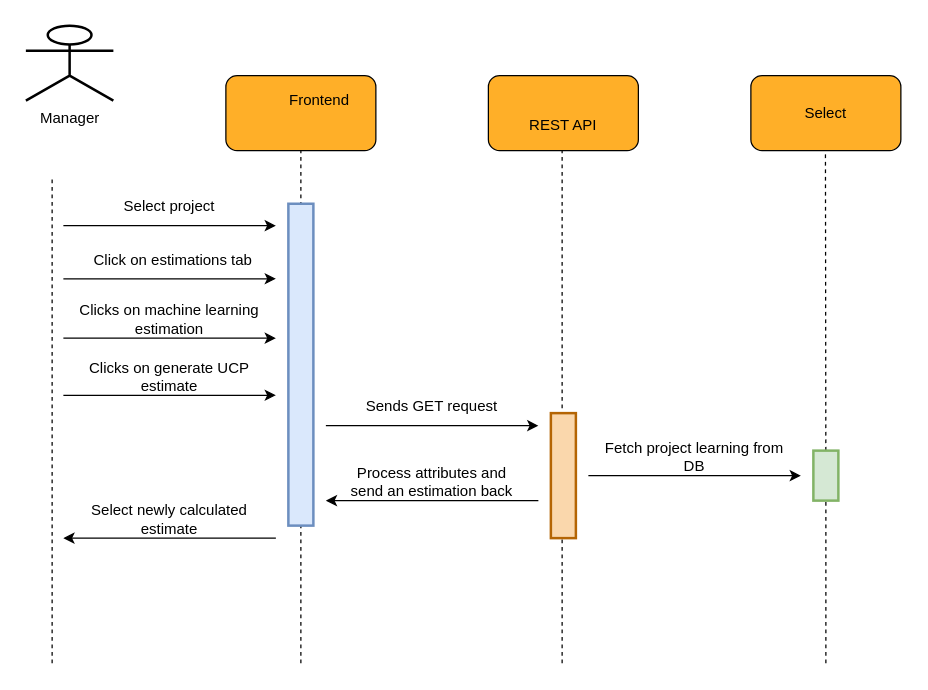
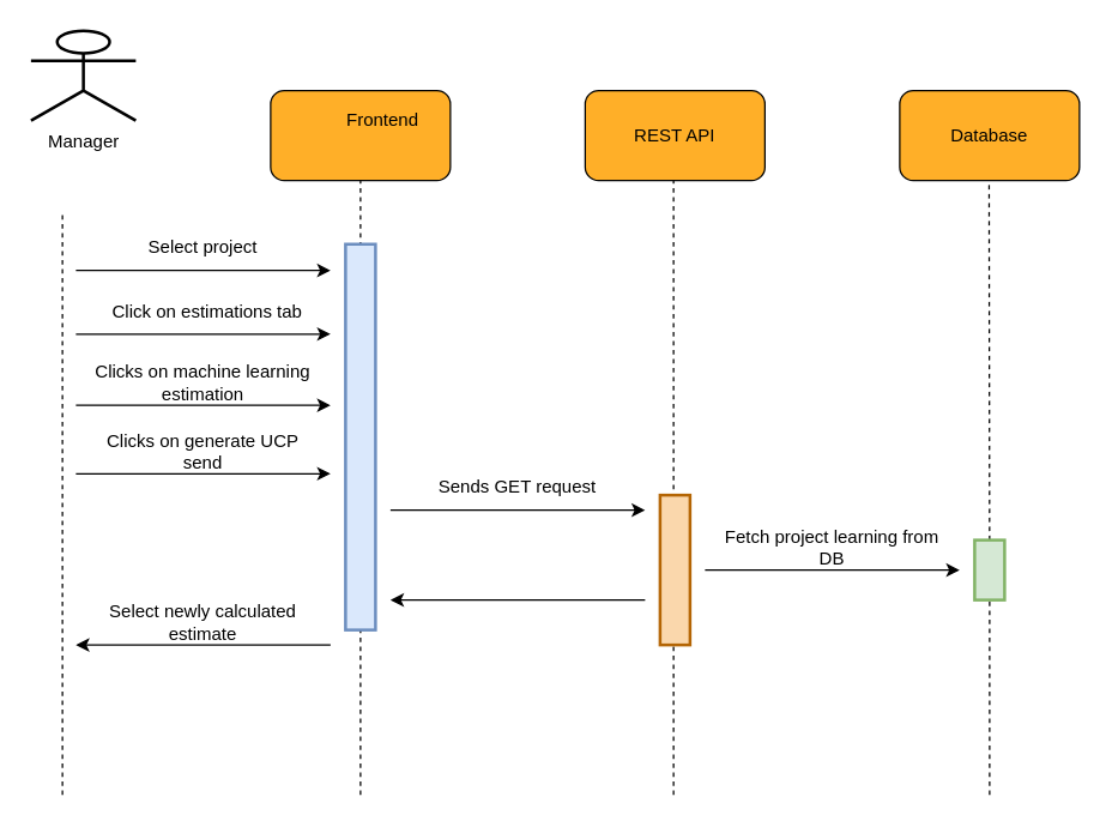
  <mxCell id="0" />
  <mxCell id="1" parent="0" />
  <mxCell id="2" value="" style="endArrow=none;dashed=1;html=1;rounded=0;jumpSize=6;strokeWidth=1;startArrow=none;fontSize=12;" edge="1" parent="1"><mxGeometry width="50" height="50" relative="1" as="geometry"><mxPoint x="449" y="530" as="sourcePoint" /><mxPoint x="449" y="120" as="targetPoint" /></mxGeometry></mxCell>
  <mxCell id="3" value="" style="group;fontSize=12;" vertex="1" connectable="0" parent="1"><mxGeometry x="180" y="60" width="120" height="60" as="geometry" /></mxCell>
  <mxCell id="4" value="" style="rounded=1;whiteSpace=wrap;html=1;fillColor=#FFAF28;fontSize=12;" vertex="1" parent="3"><mxGeometry width="120" height="60" as="geometry" /></mxCell>
  <mxCell id="5" value="&lt;font style=&quot;font-size: 12px;&quot;&gt;Frontend&lt;/font&gt;" style="text;html=1;strokeColor=none;fillColor=none;align=center;verticalAlign=middle;whiteSpace=wrap;rounded=0;fontSize=12;" vertex="1" parent="3"><mxGeometry x="45" y="5" width="60" height="30" as="geometry" /></mxCell>
  <mxCell id="6" value="" style="group;fontSize=12;" vertex="1" connectable="0" parent="1"><mxGeometry x="390" y="60" width="120" height="60" as="geometry" /></mxCell>
  <mxCell id="7" value="" style="rounded=1;whiteSpace=wrap;html=1;fillColor=#FFAF28;fontSize=12;" vertex="1" parent="6"><mxGeometry width="120" height="60" as="geometry" /></mxCell>
- <mxCell id="8" value="&lt;font style=&quot;font-size: 12px;&quot;&gt;REST API&lt;/font&gt;" style="text;html=1;strokeColor=none;fillColor=none;align=center;verticalAlign=middle;whiteSpace=wrap;rounded=0;fontSize=12;" vertex="1" parent="6"><mxGeometry x="30" y="25" width="60" height="30" as="geometry" /></mxCell>
+ <mxCell id="8" value="&lt;font style=&quot;font-size: 12px;&quot;&gt;REST API&lt;/font&gt;" style="text;html=1;strokeColor=none;fillColor=none;align=center;verticalAlign=middle;whiteSpace=wrap;rounded=0;fontSize=12;" vertex="1" parent="6"><mxGeometry x="30" y="15" width="60" height="30" as="geometry" /></mxCell>
  <mxCell id="9" value="" style="endArrow=none;dashed=1;html=1;rounded=0;entryX=0.5;entryY=1;entryDx=0;entryDy=0;jumpSize=6;strokeWidth=1;fontSize=12;" edge="1" parent="1" target="4"><mxGeometry width="50" height="50" relative="1" as="geometry"><mxPoint x="240" y="530" as="sourcePoint" /><mxPoint x="390" y="40" as="targetPoint" /></mxGeometry></mxCell>
  <mxCell id="10" value="Manager" style="shape=umlActor;verticalLabelPosition=bottom;verticalAlign=top;html=1;outlineConnect=0;rounded=1;strokeWidth=2;fontSize=12;" vertex="1" parent="1"><mxGeometry x="20" y="20" width="70" height="60" as="geometry" /></mxCell>
  <mxCell id="11" value="" style="endArrow=none;dashed=1;html=1;rounded=0;jumpSize=6;strokeWidth=1;fontSize=12;" edge="1" parent="1"><mxGeometry width="50" height="50" relative="1" as="geometry"><mxPoint x="41" y="530" as="sourcePoint" /><mxPoint x="41" y="140" as="targetPoint" /></mxGeometry></mxCell>
  <mxCell id="12" value="" style="group;fontSize=12;" vertex="1" connectable="0" parent="1"><mxGeometry x="600" y="60" width="120" height="60" as="geometry" /></mxCell>
  <mxCell id="13" value="" style="rounded=1;whiteSpace=wrap;html=1;fillColor=#FFAF28;fontSize=12;" vertex="1" parent="12"><mxGeometry width="120" height="60" as="geometry" /></mxCell>
- <mxCell id="14" value="&lt;font style=&quot;font-size: 12px&quot;&gt;Select&lt;/font&gt;" style="text;html=1;strokeColor=none;fillColor=none;align=center;verticalAlign=middle;whiteSpace=wrap;rounded=0;fontSize=12;" vertex="1" parent="12"><mxGeometry x="30" y="15" width="60" height="30" as="geometry" /></mxCell>
+ <mxCell id="14" value="&lt;font style=&quot;font-size: 12px&quot;&gt;Database&lt;/font&gt;" style="text;html=1;strokeColor=none;fillColor=none;align=center;verticalAlign=middle;whiteSpace=wrap;rounded=0;fontSize=12;" vertex="1" parent="12"><mxGeometry x="30" y="15" width="60" height="30" as="geometry" /></mxCell>
  <mxCell id="15" value="" style="endArrow=none;dashed=1;html=1;rounded=0;jumpSize=6;strokeWidth=1;fontSize=12;startArrow=none;" edge="1" parent="1" source="22"><mxGeometry width="50" height="50" relative="1" as="geometry"><mxPoint x="659.66" y="620" as="sourcePoint" /><mxPoint x="659.66" y="120" as="targetPoint" /></mxGeometry></mxCell>
  <mxCell id="16" value="" style="endArrow=classic;html=1;rounded=0;" edge="1" parent="1"><mxGeometry width="50" height="50" relative="1" as="geometry"><mxPoint x="50" y="180" as="sourcePoint" /><mxPoint x="220" y="180" as="targetPoint" /></mxGeometry></mxCell>
  <mxCell id="17" value="Select project" style="text;html=1;strokeColor=none;fillColor=none;align=center;verticalAlign=middle;whiteSpace=wrap;rounded=0;" vertex="1" parent="1"><mxGeometry x="60" y="150" width="150" height="30" as="geometry" /></mxCell>
  <mxCell id="18" value="" style="endArrow=classic;html=1;rounded=0;" edge="1" parent="1"><mxGeometry width="50" height="50" relative="1" as="geometry"><mxPoint x="50" y="222.5" as="sourcePoint" /><mxPoint x="220" y="222.5" as="targetPoint" /></mxGeometry></mxCell>
  <mxCell id="19" value="Click on estimations tab" style="text;html=1;strokeColor=none;fillColor=none;align=center;verticalAlign=middle;whiteSpace=wrap;rounded=0;" vertex="1" parent="1"><mxGeometry x="62.5" y="192.5" width="150" height="30" as="geometry" /></mxCell>
  <mxCell id="20" value="" style="rounded=0;whiteSpace=wrap;html=1;fontSize=12;strokeWidth=2;fillColor=#dae8fc;strokeColor=#6c8ebf;" vertex="1" parent="1"><mxGeometry x="230" y="162.5" width="20" height="257.5" as="geometry" /></mxCell>
  <mxCell id="21" value="" style="rounded=0;whiteSpace=wrap;html=1;fontSize=12;strokeWidth=2;fillColor=#fad7ac;strokeColor=#b46504;" vertex="1" parent="1"><mxGeometry x="440" y="330" width="20" height="100" as="geometry" /></mxCell>
  <mxCell id="22" value="" style="rounded=0;whiteSpace=wrap;html=1;fontSize=12;strokeWidth=2;fillColor=#d5e8d4;strokeColor=#82b366;" vertex="1" parent="1"><mxGeometry x="650" y="360" width="20" height="40" as="geometry" /></mxCell>
  <mxCell id="23" value="" style="endArrow=none;dashed=1;html=1;rounded=0;jumpSize=6;strokeWidth=1;fontSize=12;startArrow=none;" edge="1" parent="1" target="22"><mxGeometry width="50" height="50" relative="1" as="geometry"><mxPoint x="660" y="530" as="sourcePoint" /><mxPoint x="659.66" y="120" as="targetPoint" /></mxGeometry></mxCell>
  <mxCell id="24" value="" style="endArrow=classic;html=1;rounded=0;" edge="1" parent="1"><mxGeometry width="50" height="50" relative="1" as="geometry"><mxPoint x="50" y="270" as="sourcePoint" /><mxPoint x="220" y="270" as="targetPoint" /></mxGeometry></mxCell>
  <mxCell id="25" value="Clicks on machine learning estimation" style="text;html=1;strokeColor=none;fillColor=none;align=center;verticalAlign=middle;whiteSpace=wrap;rounded=0;" vertex="1" parent="1"><mxGeometry x="60" y="240" width="150" height="30" as="geometry" /></mxCell>
  <mxCell id="26" value="" style="endArrow=classic;html=1;rounded=0;" edge="1" parent="1"><mxGeometry width="50" height="50" relative="1" as="geometry"><mxPoint x="50" y="315.75" as="sourcePoint" /><mxPoint x="220" y="315.75" as="targetPoint" /></mxGeometry></mxCell>
- <mxCell id="27" value="Clicks on generate UCP estimate" style="text;html=1;strokeColor=none;fillColor=none;align=center;verticalAlign=middle;whiteSpace=wrap;rounded=0;" vertex="1" parent="1"><mxGeometry x="60" y="285.75" width="150" height="30" as="geometry" /></mxCell>
+ <mxCell id="27" value="Clicks on generate UCP send" style="text;html=1;strokeColor=none;fillColor=none;align=center;verticalAlign=middle;whiteSpace=wrap;rounded=0;" vertex="1" parent="1"><mxGeometry x="60" y="285.75" width="150" height="30" as="geometry" /></mxCell>
  <mxCell id="28" value="" style="endArrow=classic;html=1;rounded=0;" edge="1" parent="1"><mxGeometry width="50" height="50" relative="1" as="geometry"><mxPoint x="260" y="340" as="sourcePoint" /><mxPoint x="430" y="340" as="targetPoint" /></mxGeometry></mxCell>
  <mxCell id="29" value="Sends GET request" style="text;html=1;strokeColor=none;fillColor=none;align=center;verticalAlign=middle;whiteSpace=wrap;rounded=0;" vertex="1" parent="1"><mxGeometry x="270" y="310" width="150" height="30" as="geometry" /></mxCell>
  <mxCell id="30" value="" style="endArrow=classic;html=1;rounded=0;" edge="1" parent="1"><mxGeometry width="50" height="50" relative="1" as="geometry"><mxPoint x="470" y="380" as="sourcePoint" /><mxPoint x="640" y="380" as="targetPoint" /></mxGeometry></mxCell>
  <mxCell id="31" value="Fetch project learning from DB" style="text;html=1;strokeColor=none;fillColor=none;align=center;verticalAlign=middle;whiteSpace=wrap;rounded=0;" vertex="1" parent="1"><mxGeometry x="480" y="350" width="150" height="30" as="geometry" /></mxCell>
  <mxCell id="32" value="" style="group" vertex="1" connectable="0" parent="1"><mxGeometry x="260" y="370" width="170" height="30" as="geometry" /></mxCell>
  <mxCell id="33" value="" style="endArrow=classic;html=1;rounded=0;" edge="1" parent="32"><mxGeometry width="50" height="50" relative="1" as="geometry"><mxPoint x="170" y="30.0" as="sourcePoint" /><mxPoint y="30.0" as="targetPoint" /></mxGeometry></mxCell>
- <mxCell id="34" value="Process attributes and send an estimation back" style="text;html=1;strokeColor=none;fillColor=none;align=center;verticalAlign=middle;whiteSpace=wrap;rounded=0;" vertex="1" parent="32"><mxGeometry x="10" width="150" height="30" as="geometry" /></mxCell>
  <mxCell id="35" value="" style="group" vertex="1" connectable="0" parent="1"><mxGeometry x="50" y="400" width="170" height="30" as="geometry" /></mxCell>
  <mxCell id="36" value="" style="endArrow=classic;html=1;rounded=0;" edge="1" parent="35"><mxGeometry width="50" height="50" relative="1" as="geometry"><mxPoint x="170" y="30.0" as="sourcePoint" /><mxPoint y="30.0" as="targetPoint" /></mxGeometry></mxCell>
  <mxCell id="37" value="Select newly calculated estimate" style="text;html=1;strokeColor=none;fillColor=none;align=center;verticalAlign=middle;whiteSpace=wrap;rounded=0;" vertex="1" parent="35"><mxGeometry x="10" width="150" height="30" as="geometry" /></mxCell>
